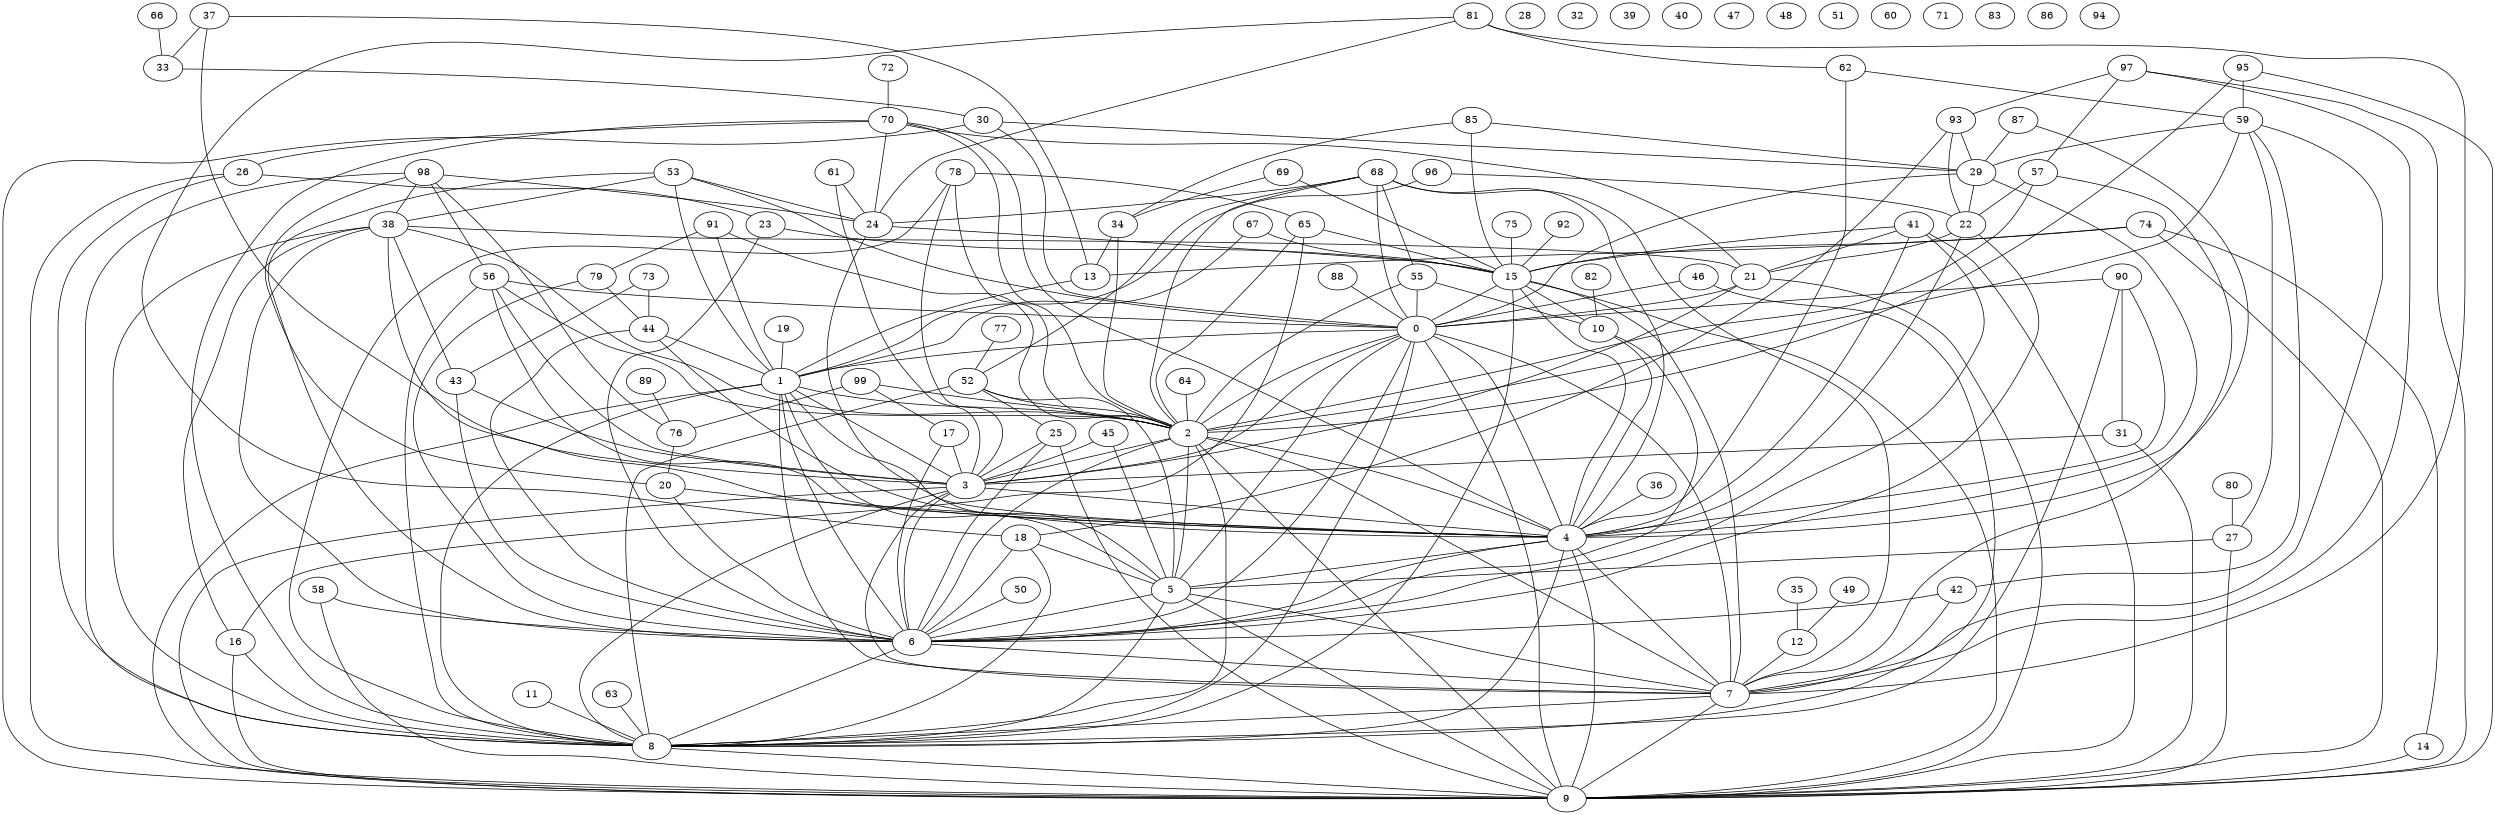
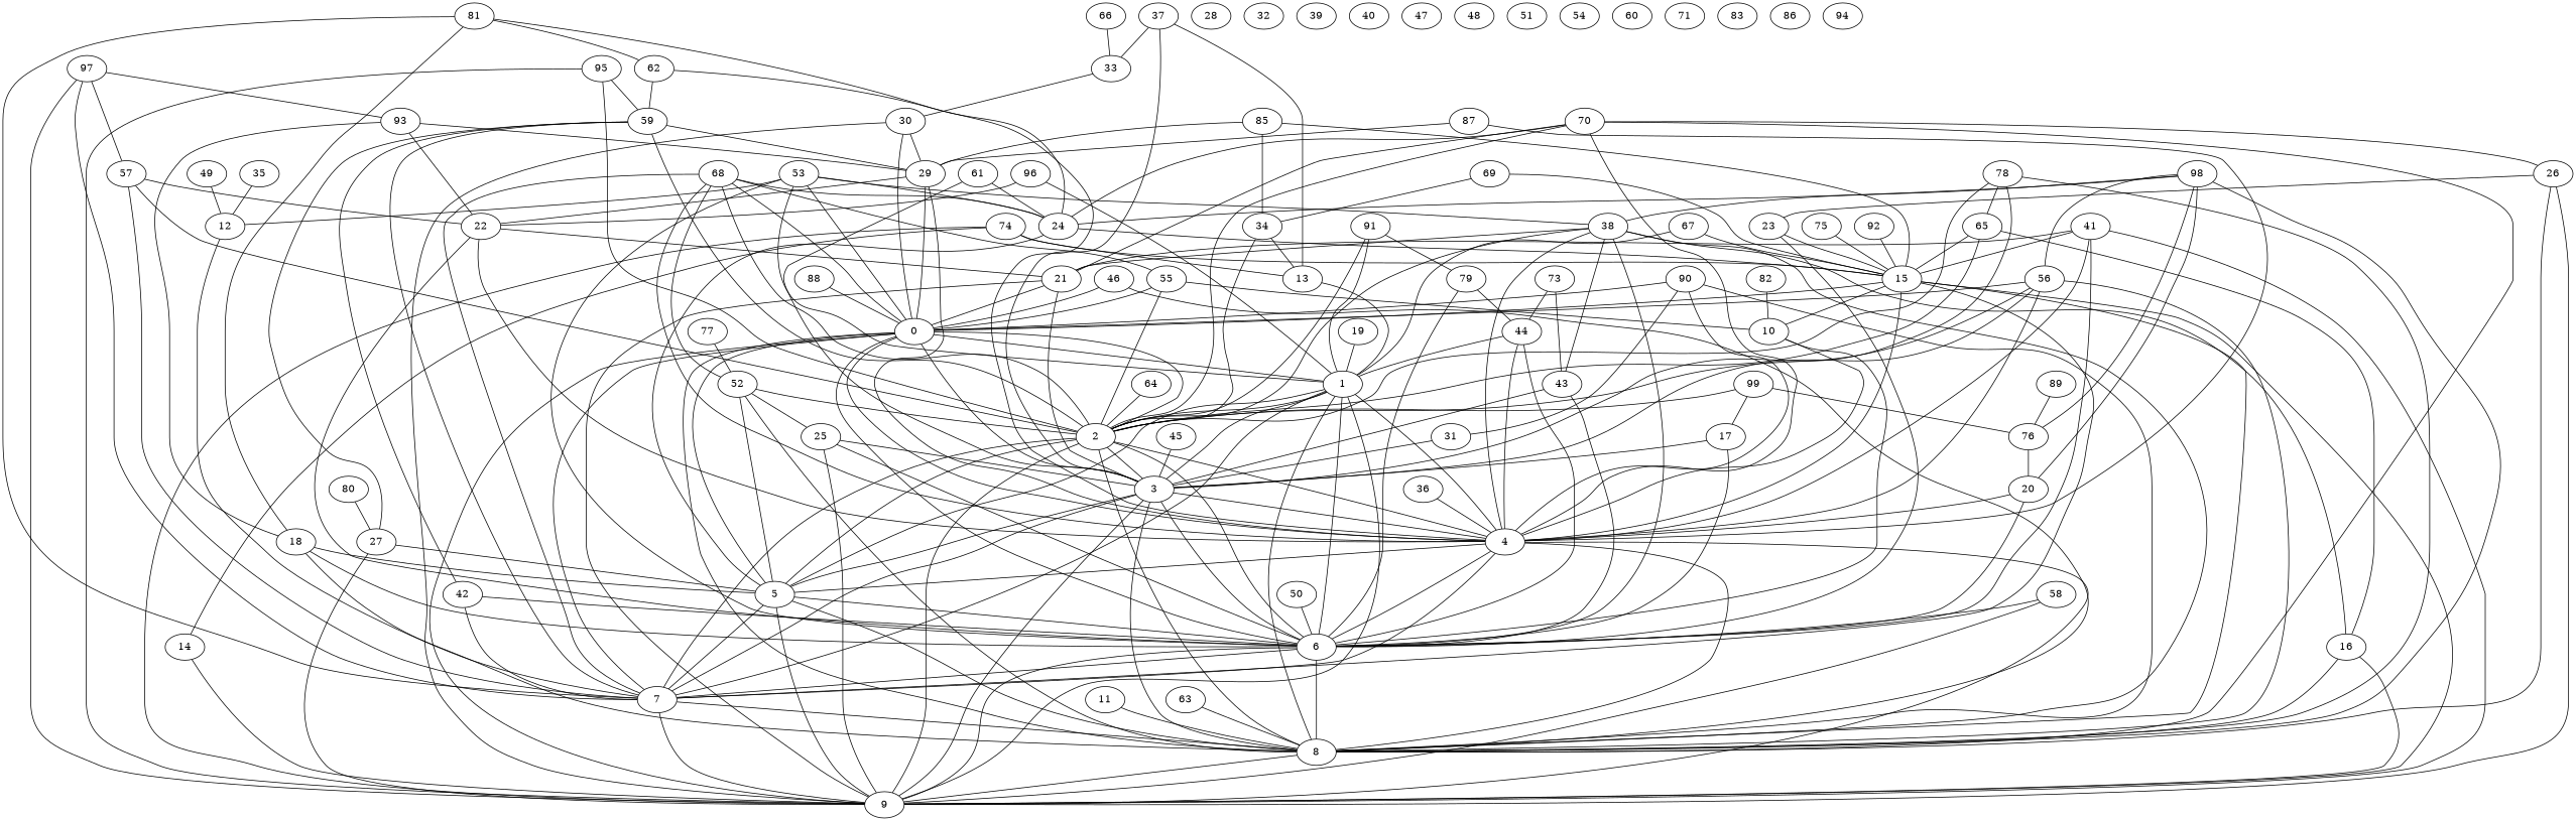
  graph {
    n1 [label=0]
    n2 [label=1]
    n3 [label=2]
    n4 [label=3]
    n5 [label=4]
    n6 [label=5]
    n7 [label=6]
    n8 [label=7]
    n9 [label=8]
    n10 [label=9]
    n11 [label=10]
    n12 [label=11]
    n13 [label=12]
    n14 [label=13]
    n15 [label=14]
    n16 [label=15]
    n17 [label=16]
    n18 [label=17]
    n19 [label=18]
    n20 [label=19]
    n21 [label=20]
    n22 [label=21]
    n23 [label=22]
    n24 [label=23]
    n25 [label=24]
    n26 [label=25]
    n27 [label=26]
    n28 [label=27]
    n29 [label=28]
    n30 [label=29]
    n31 [label=30]
    n32 [label=31]
    n33 [label=32]
    n34 [label=33]
    n35 [label=34]
    n36 [label=35]
    n37 [label=36]
    n38 [label=37]
    n39 [label=38]
    n40 [label=43]
    n41 [label=39]
    n42 [label=40]
    n43 [label=41]
    n44 [label=42]
    n45 [label=44]
    n46 [label=45]
    n47 [label=46]
    n48 [label=47]
    n49 [label=48]
    n50 [label=49]
    n51 [label=50]
    n52 [label=51]
    n53 [label=52]
    n54 [label=53]
+   n55 [label=54]
    n56 [label=55]
    n57 [label=56]
    n58 [label=57]
    n59 [label=58]
    n60 [label=59]
    n61 [label=60]
    n62 [label=61]
    n63 [label=62]
    n64 [label=63]
    n65 [label=64]
    n66 [label=65]
    n67 [label=66]
    n68 [label=67]
    n69 [label=68]
    n70 [label=69]
    n71 [label=70]
    n72 [label=71]
-   n73 [label=72]
    n74 [label=73]
    n75 [label=74]
    n76 [label=75]
    n77 [label=76]
    n78 [label=77]
    n79 [label=78]
    n80 [label=79]
    n81 [label=80]
    n82 [label=81]
    n83 [label=82]
    n84 [label=83]
    n85 [label=85]
    n86 [label=86]
    n87 [label=87]
    n88 [label=88]
    n89 [label=89]
    n90 [label=90]
    n91 [label=91]
    n92 [label=92]
    n93 [label=93]
    n94 [label=94]
    n95 [label=95]
    n96 [label=96]
    n97 [label=97]
    n98 [label=98]
    n99 [label=99]
    n1 -- n2
    n1 -- n3
    n1 -- n4
    n1 -- n5
    n1 -- n6
    n1 -- n7
    n1 -- n8
    n1 -- n9
    n1 -- n10
    n2 -- n3
    n2 -- n4
    n2 -- n5
    n2 -- n6
    n2 -- n7
    n2 -- n8
    n2 -- n9
    n2 -- n10
    n3 -- n4
    n3 -- n5
    n3 -- n6
    n3 -- n7
    n3 -- n8
    n3 -- n9
    n3 -- n10
    n4 -- n5
-   n46 -- n6
+   n4 -- n6
    n4 -- n7
    n4 -- n8
    n4 -- n9
    n4 -- n10
    n5 -- n6
    n5 -- n7
    n5 -- n8
    n5 -- n9
    n5 -- n10
    n6 -- n7
    n6 -- n8
    n6 -- n9
    n6 -- n10
    n7 -- n8
    n7 -- n9
-   n32 -- n10
+   n7 -- n10
    n8 -- n9
    n8 -- n10
    n9 -- n10
    n11 -- n5
    n11 -- n7
    n12 -- n9
    n13 -- n8
    n14 -- n2
    n15 -- n10
    n16 -- n1
    n16 -- n5
    n16 -- n8
    n16 -- n9
    n16 -- n10
    n16 -- n11
    n17 -- n9
    n17 -- n10
    n18 -- n4
    n18 -- n7
    n19 -- n6
    n19 -- n7
    n19 -- n9
    n20 -- n2
    n21 -- n5
    n21 -- n7
    n22 -- n1
    n22 -- n4
    n22 -- n10
    n23 -- n5
    n23 -- n7
    n23 -- n22
    n24 -- n7
    n24 -- n16
    n25 -- n6
    n25 -- n16
    n26 -- n4
    n26 -- n7
    n26 -- n10
    n27 -- n9
    n27 -- n10
    n27 -- n24
    n28 -- n6
    n28 -- n10
    n30 -- n1
    n30 -- n5
    n30 -- n23
    n31 -- n1
    n31 -- n10
    n31 -- n30
    n32 -- n4
    n34 -- n31
    n35 -- n3
    n35 -- n14
    n36 -- n13
    n37 -- n5
    n38 -- n4
    n38 -- n14
    n38 -- n34
    n39 -- n3
    n39 -- n5
    n39 -- n7
    n39 -- n9
    n39 -- n17
    n39 -- n22
    n39 -- n40
    n40 -- n4
    n40 -- n7
    n43 -- n5
    n43 -- n7
    n43 -- n10
    n43 -- n16
    n43 -- n22
    n44 -- n7
    n44 -- n8
    n45 -- n2
    n45 -- n5
    n45 -- n7
    n46 -- n4
    n47 -- n1
    n47 -- n9
    n50 -- n13
    n51 -- n7
    n53 -- n3
    n53 -- n6
    n53 -- n9
    n53 -- n26
    n54 -- n1
    n54 -- n2
    n54 -- n7
+   n54 -- n13
    n54 -- n25
    n54 -- n39
    n56 -- n1
    n56 -- n3
    n56 -- n11
    n57 -- n1
    n57 -- n3
    n57 -- n4
    n57 -- n5
    n57 -- n9
    n58 -- n3
    n58 -- n8
    n58 -- n23
    n59 -- n7
    n59 -- n10
    n60 -- n3
    n60 -- n8
    n60 -- n28
    n60 -- n30
    n60 -- n44
    n62 -- n4
    n62 -- n25
    n63 -- n5
    n63 -- n60
    n64 -- n9
    n65 -- n3
    n66 -- n3
    n66 -- n16
    n66 -- n17
    n67 -- n34
    n68 -- n2
    n68 -- n16
    n69 -- n1
    n69 -- n3
    n69 -- n5
    n69 -- n8
    n69 -- n25
    n69 -- n53
    n69 -- n56
    n70 -- n16
    n70 -- n35
    n71 -- n3
    n71 -- n5
    n71 -- n9
    n71 -- n22
    n71 -- n25
    n71 -- n27
-   n73 -- n71
    n74 -- n40
    n74 -- n45
    n75 -- n10
    n75 -- n14
    n75 -- n15
    n75 -- n16
    n76 -- n16
    n77 -- n21
    n78 -- n53
    n79 -- n3
    n79 -- n4
    n79 -- n9
    n79 -- n66
    n80 -- n7
    n80 -- n45
    n81 -- n28
    n82 -- n8
    n82 -- n19
    n82 -- n25
    n82 -- n63
    n83 -- n11
    n85 -- n16
    n85 -- n30
    n85 -- n35
    n87 -- n5
    n87 -- n30
    n88 -- n1
    n89 -- n77
    n90 -- n1
    n90 -- n5
    n90 -- n9
    n90 -- n32
    n91 -- n2
    n91 -- n3
    n91 -- n80
    n92 -- n16
    n93 -- n19
    n93 -- n23
    n93 -- n30
    n95 -- n3
    n95 -- n10
    n95 -- n60
    n96 -- n2
    n96 -- n23
    n97 -- n8
    n97 -- n10
    n97 -- n58
    n97 -- n93
    n98 -- n9
    n98 -- n21
    n98 -- n25
    n98 -- n39
    n98 -- n57
    n98 -- n77
    n99 -- n3
    n99 -- n18
    n99 -- n77
  }
